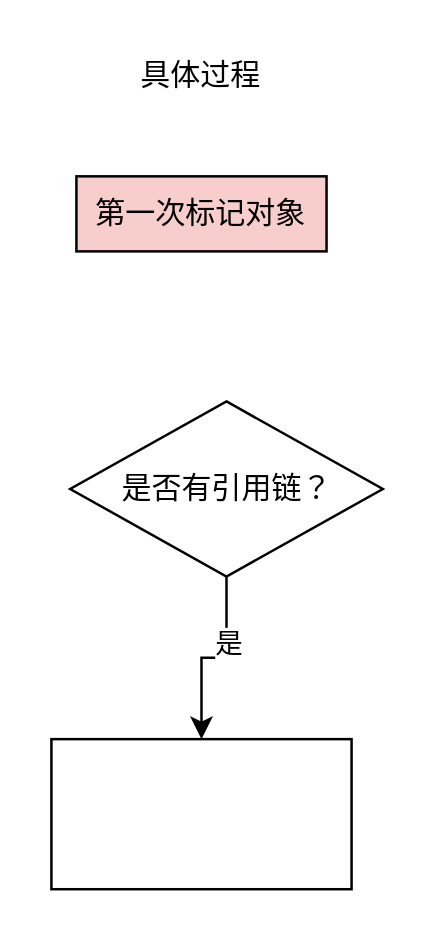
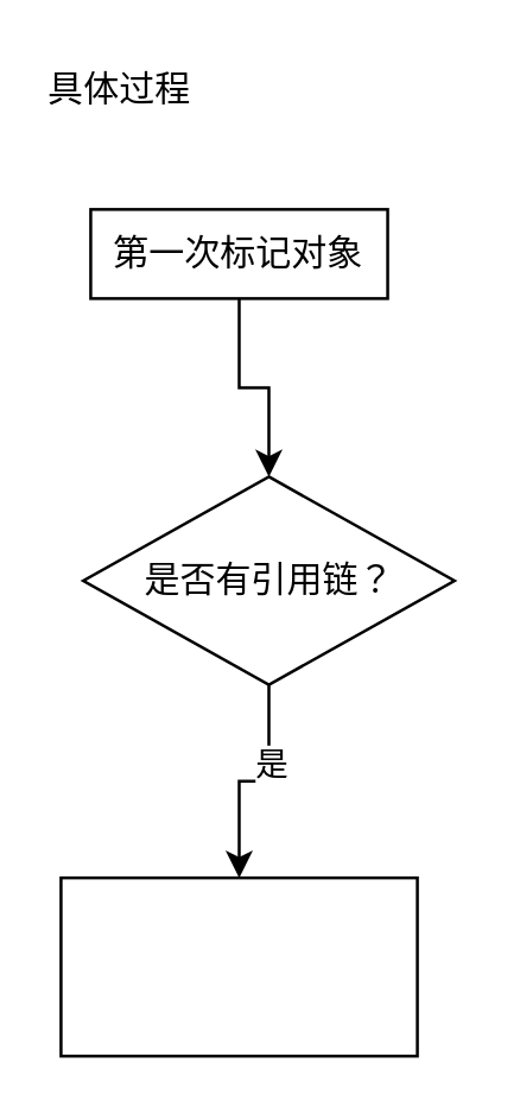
  <mxCell id="0" />
  <mxCell id="1" parent="0" />
- <mxCell id="2" value="具体过程" style="text;html=1;strokeColor=none;fillColor=none;align=center;verticalAlign=middle;whiteSpace=wrap;rounded=0;" vertex="1" parent="1"><mxGeometry x="45" y="20" width="70" height="20" as="geometry" /></mxCell>
- <mxCell id="4" value="第一次标记对象" style="rounded=0;whiteSpace=wrap;html=1;fillColor=#f8cecc;" vertex="1" parent="1"><mxGeometry x="30" y="70" width="100" height="30" as="geometry" /></mxCell>
+ <mxCell id="2" value="具体过程" style="text;html=1;strokeColor=none;fillColor=none;align=center;verticalAlign=middle;whiteSpace=wrap;rounded=0;" vertex="1" parent="1"><mxGeometry x="5" y="20" width="70" height="20" as="geometry" /></mxCell>
+ <mxCell id="3" value="" style="edgeStyle=orthogonalEdgeStyle;rounded=0;orthogonalLoop=1;jettySize=auto;html=1;" edge="1" parent="1" source="4" target="7"><mxGeometry relative="1" as="geometry" /></mxCell>
+ <mxCell id="4" value="第一次标记对象" style="rounded=0;whiteSpace=wrap;html=1;" vertex="1" parent="1"><mxGeometry x="30" y="70" width="100" height="30" as="geometry" /></mxCell>
  <mxCell id="5" value="" style="edgeStyle=orthogonalEdgeStyle;rounded=0;orthogonalLoop=1;jettySize=auto;html=1;" edge="1" parent="1" source="7" target="8"><mxGeometry relative="1" as="geometry" /></mxCell>
  <mxCell id="6" value="是" style="edgeLabel;html=1;align=center;verticalAlign=middle;resizable=0;points=[];" vertex="1" connectable="0" parent="5"><mxGeometry x="-0.299" relative="1" as="geometry"><mxPoint as="offset" /></mxGeometry></mxCell>
  <mxCell id="7" value="是否有引用链？" style="rhombus;whiteSpace=wrap;html=1;" vertex="1" parent="1"><mxGeometry x="27.5" y="160" width="125" height="70" as="geometry" /></mxCell>
  <mxCell id="8" value="" style="whiteSpace=wrap;html=1;" vertex="1" parent="1"><mxGeometry x="20" y="295" width="120" height="60" as="geometry" /></mxCell>
